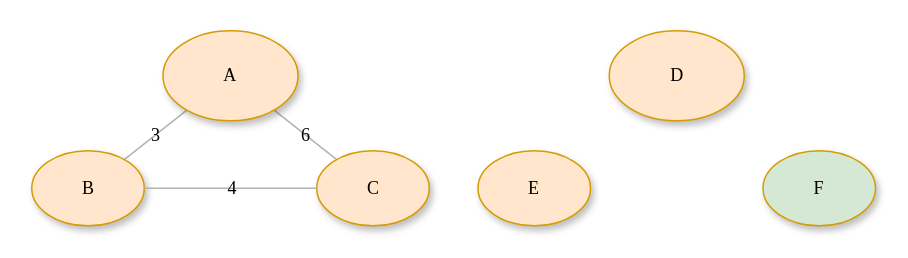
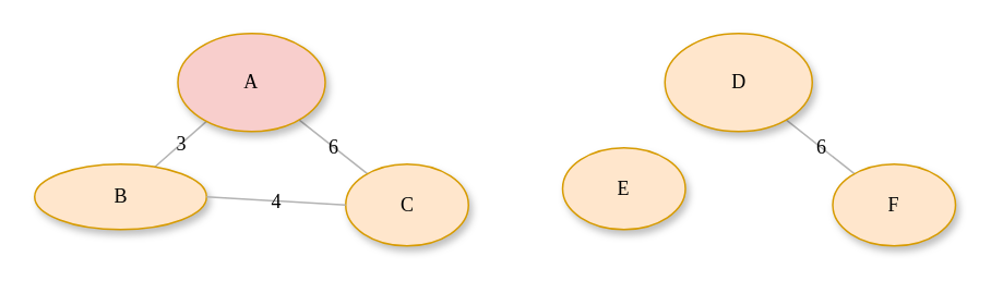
  <mxCell id="0" />
  <mxCell id="1" parent="0" />
  <mxCell id="2" value="3" style="edgeStyle=none;rounded=1;html=1;labelBackgroundColor=none;startArrow=none;startFill=0;startSize=5;endArrow=none;endFill=0;endSize=5;jettySize=auto;orthogonalLoop=1;strokeColor=#B3B3B3;strokeWidth=1;fontFamily=Verdana;fontSize=12" parent="1" source="4" target="6" edge="1"><mxGeometry relative="1" as="geometry" /></mxCell>
  <mxCell id="3" value="6" style="edgeStyle=none;rounded=1;html=1;labelBackgroundColor=none;startArrow=none;startFill=0;startSize=5;endArrow=none;endFill=0;endSize=5;jettySize=auto;orthogonalLoop=1;strokeColor=#B3B3B3;strokeWidth=1;fontFamily=Verdana;fontSize=12" parent="1" source="4" target="5" edge="1"><mxGeometry relative="1" as="geometry" /></mxCell>
- <mxCell id="4" value="A" style="ellipse;whiteSpace=wrap;html=1;rounded=0;shadow=1;comic=0;labelBackgroundColor=none;strokeWidth=1;fontFamily=Verdana;fontSize=12;align=center;fillColor=#ffe6cc;strokeColor=#d79b00;" parent="1" vertex="1"><mxGeometry x="108" y="20" width="90" height="60" as="geometry" /></mxCell>
+ <mxCell id="4" value="A" style="ellipse;whiteSpace=wrap;html=1;rounded=0;shadow=1;comic=0;labelBackgroundColor=none;strokeWidth=1;fontFamily=Verdana;fontSize=12;align=center;fillColor=#f8cecc;strokeColor=#d79b00;" parent="1" vertex="1"><mxGeometry x="108" y="20" width="90" height="60" as="geometry" /></mxCell>
  <mxCell id="5" value="C" style="ellipse;whiteSpace=wrap;html=1;rounded=0;shadow=1;comic=0;labelBackgroundColor=none;strokeWidth=1;fontFamily=Verdana;fontSize=12;align=center;fillColor=#ffe6cc;strokeColor=#d79b00;" parent="1" vertex="1"><mxGeometry x="210.5" y="100" width="75" height="50" as="geometry" /></mxCell>
- <mxCell id="6" value="B" style="ellipse;whiteSpace=wrap;html=1;rounded=0;shadow=1;comic=0;labelBackgroundColor=none;strokeWidth=1;fontFamily=Verdana;fontSize=12;align=center;fillColor=#ffe6cc;strokeColor=#d79b00;" parent="1" vertex="1"><mxGeometry x="20.5" y="100" width="75" height="50" as="geometry" /></mxCell>
+ <mxCell id="6" value="B" style="ellipse;whiteSpace=wrap;html=1;rounded=0;shadow=1;comic=0;labelBackgroundColor=none;strokeWidth=1;fontFamily=Verdana;fontSize=12;align=center;fillColor=#ffe6cc;strokeColor=#d79b00;" parent="1" vertex="1"><mxGeometry x="20.5" y="100" width="105" height="40" as="geometry" /></mxCell>
  <mxCell id="7" value="4" style="edgeStyle=none;rounded=1;html=1;labelBackgroundColor=none;startArrow=none;startFill=0;startSize=5;endArrow=none;endFill=0;endSize=5;jettySize=auto;orthogonalLoop=1;strokeColor=#B3B3B3;strokeWidth=1;fontFamily=Verdana;fontSize=12;exitX=1;exitY=0.5;exitDx=0;exitDy=0;entryX=0;entryY=0.5;entryDx=0;entryDy=0;" parent="1" source="6" target="5" edge="1"><mxGeometry relative="1" as="geometry"><mxPoint x="41.662" y="152.796" as="sourcePoint" /><mxPoint x="0.742" y="202.975" as="targetPoint" /></mxGeometry></mxCell>
+ <mxCell id="8" value="6" style="edgeStyle=none;rounded=1;html=1;labelBackgroundColor=none;startArrow=none;startFill=0;startSize=5;endArrow=none;endFill=0;endSize=5;jettySize=auto;orthogonalLoop=1;strokeColor=#B3B3B3;strokeWidth=1;fontFamily=Verdana;fontSize=12" edge="1" source="9" target="10" parent="1"><mxGeometry relative="1" as="geometry" /></mxCell>
  <mxCell id="9" value="D" style="ellipse;whiteSpace=wrap;html=1;rounded=0;shadow=1;comic=0;labelBackgroundColor=none;strokeWidth=1;fontFamily=Verdana;fontSize=12;align=center;fillColor=#ffe6cc;strokeColor=#d79b00;" vertex="1" parent="1"><mxGeometry x="405.5" y="20" width="90" height="60" as="geometry" /></mxCell>
- <mxCell id="10" value="F" style="ellipse;whiteSpace=wrap;html=1;rounded=0;shadow=1;comic=0;labelBackgroundColor=none;strokeWidth=1;fontFamily=Verdana;fontSize=12;align=center;fillColor=#d5e8d4;strokeColor=#d79b00;" vertex="1" parent="1"><mxGeometry x="508" y="100" width="75" height="50" as="geometry" /></mxCell>
- <mxCell id="11" value="E" style="ellipse;whiteSpace=wrap;html=1;rounded=0;shadow=1;comic=0;labelBackgroundColor=none;strokeWidth=1;fontFamily=Verdana;fontSize=12;align=center;fillColor=#ffe6cc;strokeColor=#d79b00;" vertex="1" parent="1"><mxGeometry x="318" y="100" width="75" height="50" as="geometry" /></mxCell>
+ <mxCell id="10" value="F" style="ellipse;whiteSpace=wrap;html=1;rounded=0;shadow=1;comic=0;labelBackgroundColor=none;strokeWidth=1;fontFamily=Verdana;fontSize=12;align=center;fillColor=#ffe6cc;strokeColor=#d79b00;" vertex="1" parent="1"><mxGeometry x="508" y="100" width="75" height="50" as="geometry" /></mxCell>
+ <mxCell id="11" value="E" style="ellipse;whiteSpace=wrap;html=1;rounded=0;shadow=1;comic=0;labelBackgroundColor=none;strokeWidth=1;fontFamily=Verdana;fontSize=12;align=center;fillColor=#ffe6cc;strokeColor=#d79b00;" vertex="1" parent="1"><mxGeometry x="343" y="90" width="75" height="50" as="geometry" /></mxCell>
